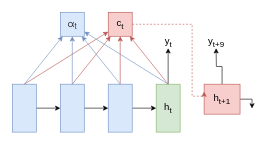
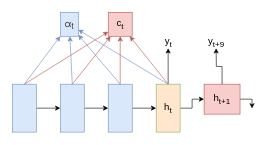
  <mxCell id="0" />
  <mxCell id="1" parent="0" />
  <mxCell id="2" style="edgeStyle=orthogonalEdgeStyle;rounded=0;orthogonalLoop=1;jettySize=auto;html=1;exitX=1;exitY=0.5;exitDx=0;exitDy=0;entryX=0;entryY=0.5;entryDx=0;entryDy=0;" edge="1" parent="1" source="3" target="5"><mxGeometry relative="1" as="geometry" /></mxCell>
  <mxCell id="3" value="" style="whiteSpace=wrap;html=1;fillColor=#dae8fc;strokeColor=#6c8ebf;" vertex="1" parent="1"><mxGeometry x="20" y="140" width="40" height="80" as="geometry" /></mxCell>
  <mxCell id="4" style="edgeStyle=orthogonalEdgeStyle;rounded=0;orthogonalLoop=1;jettySize=auto;html=1;exitX=1;exitY=0.5;exitDx=0;exitDy=0;entryX=0;entryY=0.5;entryDx=0;entryDy=0;" edge="1" parent="1" source="5" target="7"><mxGeometry relative="1" as="geometry" /></mxCell>
  <mxCell id="5" value="" style="whiteSpace=wrap;html=1;fillColor=#dae8fc;strokeColor=#6c8ebf;" vertex="1" parent="1"><mxGeometry x="100" y="140" width="40" height="80" as="geometry" /></mxCell>
  <mxCell id="6" style="edgeStyle=orthogonalEdgeStyle;rounded=0;orthogonalLoop=1;jettySize=auto;html=1;exitX=1;exitY=0.5;exitDx=0;exitDy=0;entryX=0;entryY=0.5;entryDx=0;entryDy=0;" edge="1" parent="1" source="7" target="10"><mxGeometry relative="1" as="geometry" /></mxCell>
  <mxCell id="7" value="" style="whiteSpace=wrap;html=1;fillColor=#dae8fc;strokeColor=#6c8ebf;" vertex="1" parent="1"><mxGeometry x="180" y="140" width="40" height="80" as="geometry" /></mxCell>
+ <mxCell id="8" style="edgeStyle=orthogonalEdgeStyle;rounded=0;orthogonalLoop=1;jettySize=auto;html=1;exitX=1;exitY=0.5;exitDx=0;exitDy=0;entryX=0;entryY=0.5;entryDx=0;entryDy=0;" edge="1" parent="1" source="10" target="13"><mxGeometry relative="1" as="geometry" /></mxCell>
  <mxCell id="9" style="edgeStyle=orthogonalEdgeStyle;rounded=0;orthogonalLoop=1;jettySize=auto;html=1;fillColor=#d5e8d4;strokeColor=#000000;" edge="1" parent="1" source="10"><mxGeometry relative="1" as="geometry"><mxPoint x="280" y="80" as="targetPoint" /></mxGeometry></mxCell>
- <mxCell id="10" value="&lt;font style=&quot;font-size: 16px;&quot;&gt;h&lt;sub&gt;t&lt;/sub&gt;&lt;/font&gt;" style="whiteSpace=wrap;html=1;fillColor=#d5e8d4;strokeColor=#82b366;" vertex="1" parent="1"><mxGeometry x="260" y="140" width="40" height="80" as="geometry" /></mxCell>
+ <mxCell id="10" value="&lt;font style=&quot;font-size: 16px;&quot;&gt;h&lt;sub&gt;t&lt;/sub&gt;&lt;/font&gt;" style="whiteSpace=wrap;html=1;fillColor=#ffe6cc;strokeColor=#82b366;" vertex="1" parent="1"><mxGeometry x="260" y="140" width="40" height="80" as="geometry" /></mxCell>
  <mxCell id="11" style="edgeStyle=orthogonalEdgeStyle;rounded=0;orthogonalLoop=1;jettySize=auto;html=1;" edge="1" parent="1" source="13"><mxGeometry relative="1" as="geometry"><mxPoint x="420" y="180" as="targetPoint" /></mxGeometry></mxCell>
  <mxCell id="12" style="edgeStyle=orthogonalEdgeStyle;rounded=0;orthogonalLoop=1;jettySize=auto;html=1;" edge="1" parent="1" source="13"><mxGeometry relative="1" as="geometry"><mxPoint x="360" y="80" as="targetPoint" /></mxGeometry></mxCell>
  <mxCell id="13" value="&lt;font style=&quot;font-size: 16px;&quot;&gt;h&lt;sub&gt;t+1&lt;/sub&gt;&lt;/font&gt;" style="whiteSpace=wrap;html=1;fillColor=#f8cecc;strokeColor=#b85450;" vertex="1" parent="1"><mxGeometry x="340" y="140" width="60" height="50" as="geometry" /></mxCell>
- <mxCell id="14" value="&lt;span style=&quot;color: rgb(51, 51, 51); font-family: &amp;quot;Helvetica Neue&amp;quot;, Helvetica, Arial, &amp;quot;PingFang SC&amp;quot;, &amp;quot;Hiragino Sans GB&amp;quot;, &amp;quot;Microsoft YaHei&amp;quot;, &amp;quot;WenQuanYi Micro Hei&amp;quot;, sans-serif; font-size: 16px; text-align: start; text-indent: 28px;&quot;&gt;α&lt;sub style=&quot;&quot;&gt;t&lt;/sub&gt;&lt;/span&gt;" style="whiteSpace=wrap;html=1;fillColor=#dae8fc;fontSize=16;strokeColor=#6c8ebf;" vertex="1" parent="1"><mxGeometry x="100" y="20" width="40" height="40" as="geometry" /></mxCell>
- <mxCell id="15" style="edgeStyle=orthogonalEdgeStyle;rounded=0;orthogonalLoop=1;jettySize=auto;html=1;fillColor=#f8cecc;strokeColor=#b85450;dashed=1;entryX=0;entryY=0.25;entryDx=0;entryDy=0;" edge="1" parent="1" source="16" target="13"><mxGeometry relative="1" as="geometry"><mxPoint x="340" y="120" as="targetPoint" /><Array as="points"><mxPoint x="320" y="40" /><mxPoint x="320" y="160" /></Array></mxGeometry></mxCell>
+ <mxCell id="14" value="&lt;span style=&quot;color: rgb(51, 51, 51); font-family: &amp;quot;Helvetica Neue&amp;quot;, Helvetica, Arial, &amp;quot;PingFang SC&amp;quot;, &amp;quot;Hiragino Sans GB&amp;quot;, &amp;quot;Microsoft YaHei&amp;quot;, &amp;quot;WenQuanYi Micro Hei&amp;quot;, sans-serif; font-size: 16px; text-align: start; text-indent: 28px;&quot;&gt;α&lt;sub style=&quot;&quot;&gt;t&lt;/sub&gt;&lt;/span&gt;" style="whiteSpace=wrap;html=1;fillColor=#dae8fc;fontSize=16;strokeColor=#6c8ebf;" vertex="1" parent="1"><mxGeometry x="100" y="20" width="30" height="40" as="geometry" /></mxCell>
  <mxCell id="16" value="c&lt;sub&gt;t&lt;/sub&gt;" style="whiteSpace=wrap;html=1;fillColor=#f8cecc;fontSize=16;align=center;strokeColor=#b85450;" vertex="1" parent="1"><mxGeometry x="180" y="20" width="40" height="40" as="geometry" /></mxCell>
  <mxCell id="17" value="" style="endArrow=classic;html=1;rounded=0;fillColor=#f8cecc;strokeColor=#b85450;curved=0;" edge="1" parent="1" target="16"><mxGeometry width="50" height="50" relative="1" as="geometry"><mxPoint x="40" y="140" as="sourcePoint" /><mxPoint x="280" y="60" as="targetPoint" /></mxGeometry></mxCell>
  <mxCell id="18" value="" style="endArrow=classic;html=1;rounded=0;fillColor=#f8cecc;strokeColor=#b85450;exitX=0.5;exitY=0;exitDx=0;exitDy=0;curved=0;" edge="1" parent="1" source="5" target="16"><mxGeometry width="50" height="50" relative="1" as="geometry"><mxPoint x="50" y="150" as="sourcePoint" /><mxPoint x="290" y="60" as="targetPoint" /></mxGeometry></mxCell>
  <mxCell id="19" value="" style="endArrow=classic;html=1;rounded=0;fillColor=#f8cecc;strokeColor=#b85450;curved=0;" edge="1" parent="1" target="16"><mxGeometry width="50" height="50" relative="1" as="geometry"><mxPoint x="200" y="140" as="sourcePoint" /><mxPoint x="250" y="90" as="targetPoint" /></mxGeometry></mxCell>
  <mxCell id="20" value="" style="endArrow=classic;html=1;rounded=0;fillColor=#f8cecc;strokeColor=#b85450;curved=0;" edge="1" parent="1" target="16"><mxGeometry width="50" height="50" relative="1" as="geometry"><mxPoint x="280" y="140" as="sourcePoint" /><mxPoint x="330" y="90" as="targetPoint" /></mxGeometry></mxCell>
  <mxCell id="21" value="" style="endArrow=classic;html=1;rounded=0;fillColor=#dae8fc;strokeColor=#6c8ebf;" edge="1" parent="1" target="14"><mxGeometry width="50" height="50" relative="1" as="geometry"><mxPoint x="40" y="140" as="sourcePoint" /><mxPoint x="90" y="90" as="targetPoint" /></mxGeometry></mxCell>
  <mxCell id="22" value="" style="endArrow=classic;html=1;rounded=0;fillColor=#dae8fc;strokeColor=#6c8ebf;" edge="1" parent="1" target="14"><mxGeometry width="50" height="50" relative="1" as="geometry"><mxPoint x="120" y="140" as="sourcePoint" /><mxPoint x="150" y="67" as="targetPoint" /></mxGeometry></mxCell>
  <mxCell id="23" value="" style="endArrow=classic;html=1;rounded=0;fillColor=#dae8fc;strokeColor=#6c8ebf;" edge="1" parent="1" target="14"><mxGeometry width="50" height="50" relative="1" as="geometry"><mxPoint x="200" y="140" as="sourcePoint" /><mxPoint x="160" y="77" as="targetPoint" /></mxGeometry></mxCell>
  <mxCell id="24" value="" style="endArrow=classic;html=1;rounded=0;fillColor=#dae8fc;strokeColor=#6c8ebf;" edge="1" parent="1" target="14"><mxGeometry width="50" height="50" relative="1" as="geometry"><mxPoint x="280" y="140" as="sourcePoint" /><mxPoint x="170" y="87" as="targetPoint" /></mxGeometry></mxCell>
  <mxCell id="25" value="&lt;span style=&quot;font-size: 16px;&quot;&gt;y&lt;sub&gt;t&lt;/sub&gt;&lt;/span&gt;" style="text;html=1;align=center;verticalAlign=middle;resizable=0;points=[];autosize=1;strokeColor=none;fillColor=none;" vertex="1" parent="1"><mxGeometry x="260" y="50" width="40" height="40" as="geometry" /></mxCell>
  <mxCell id="26" value="&lt;span style=&quot;font-size: 16px;&quot;&gt;y&lt;sub&gt;t+9&lt;/sub&gt;&lt;/span&gt;" style="text;html=1;align=center;verticalAlign=middle;resizable=0;points=[];autosize=1;strokeColor=none;fillColor=none;" vertex="1" parent="1"><mxGeometry x="335" y="50" width="50" height="40" as="geometry" /></mxCell>
